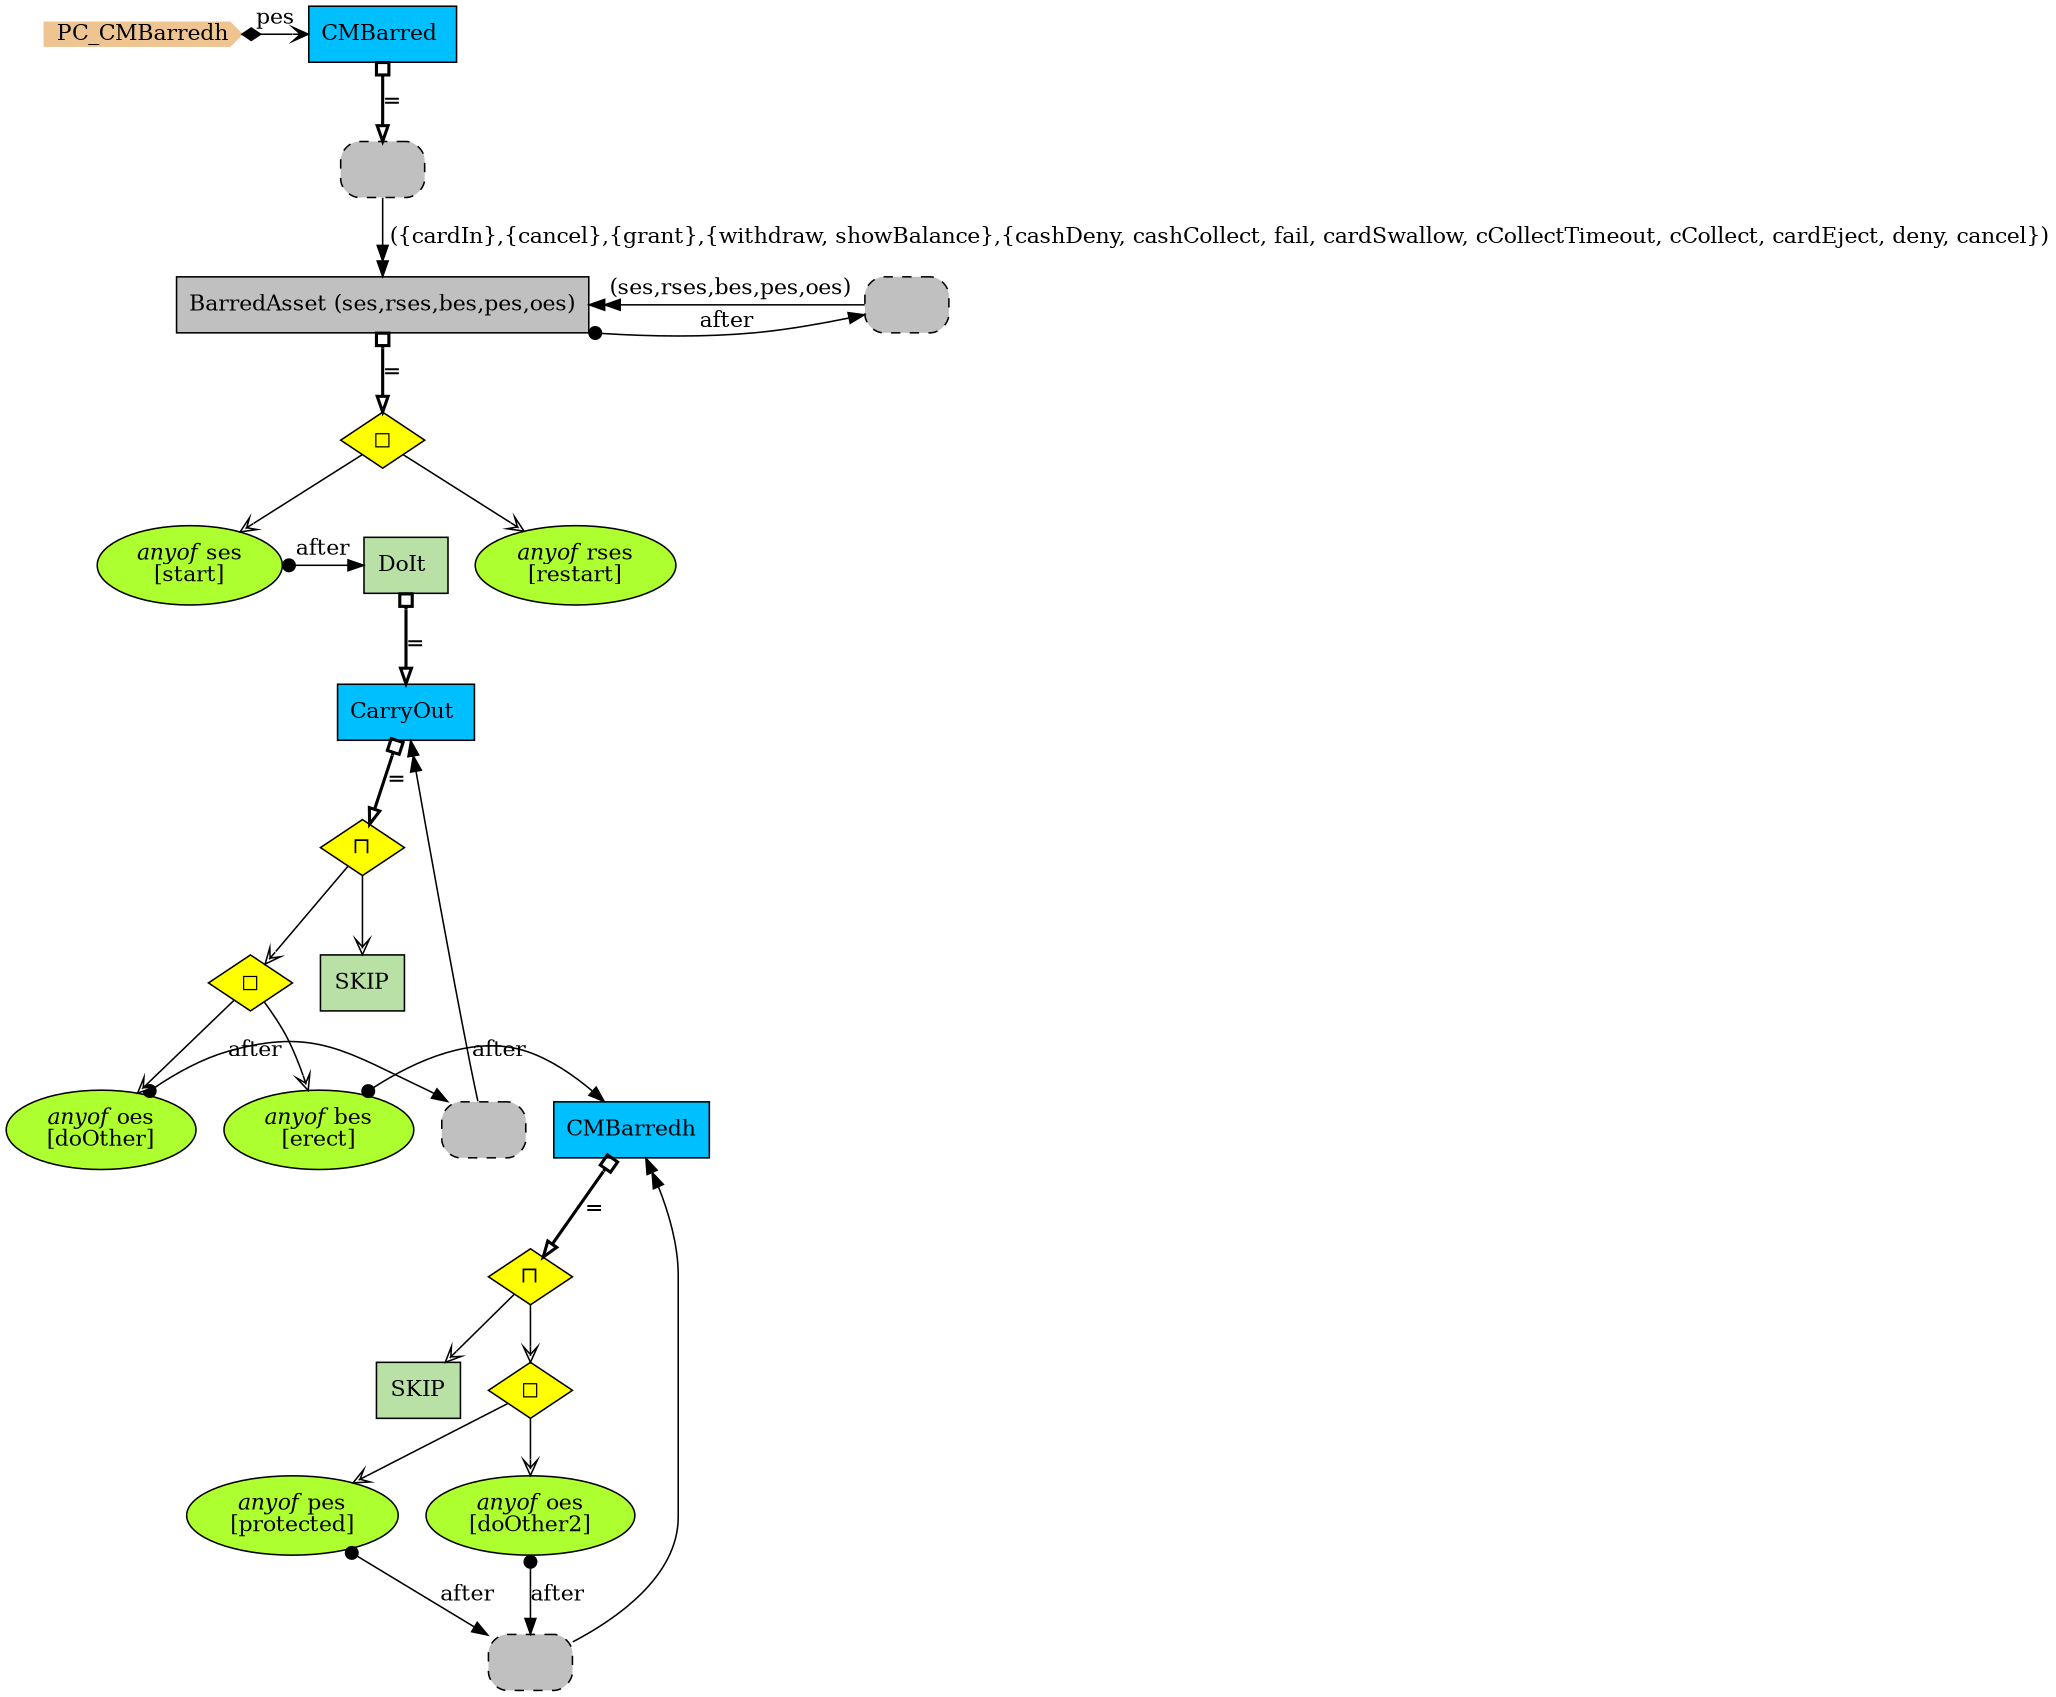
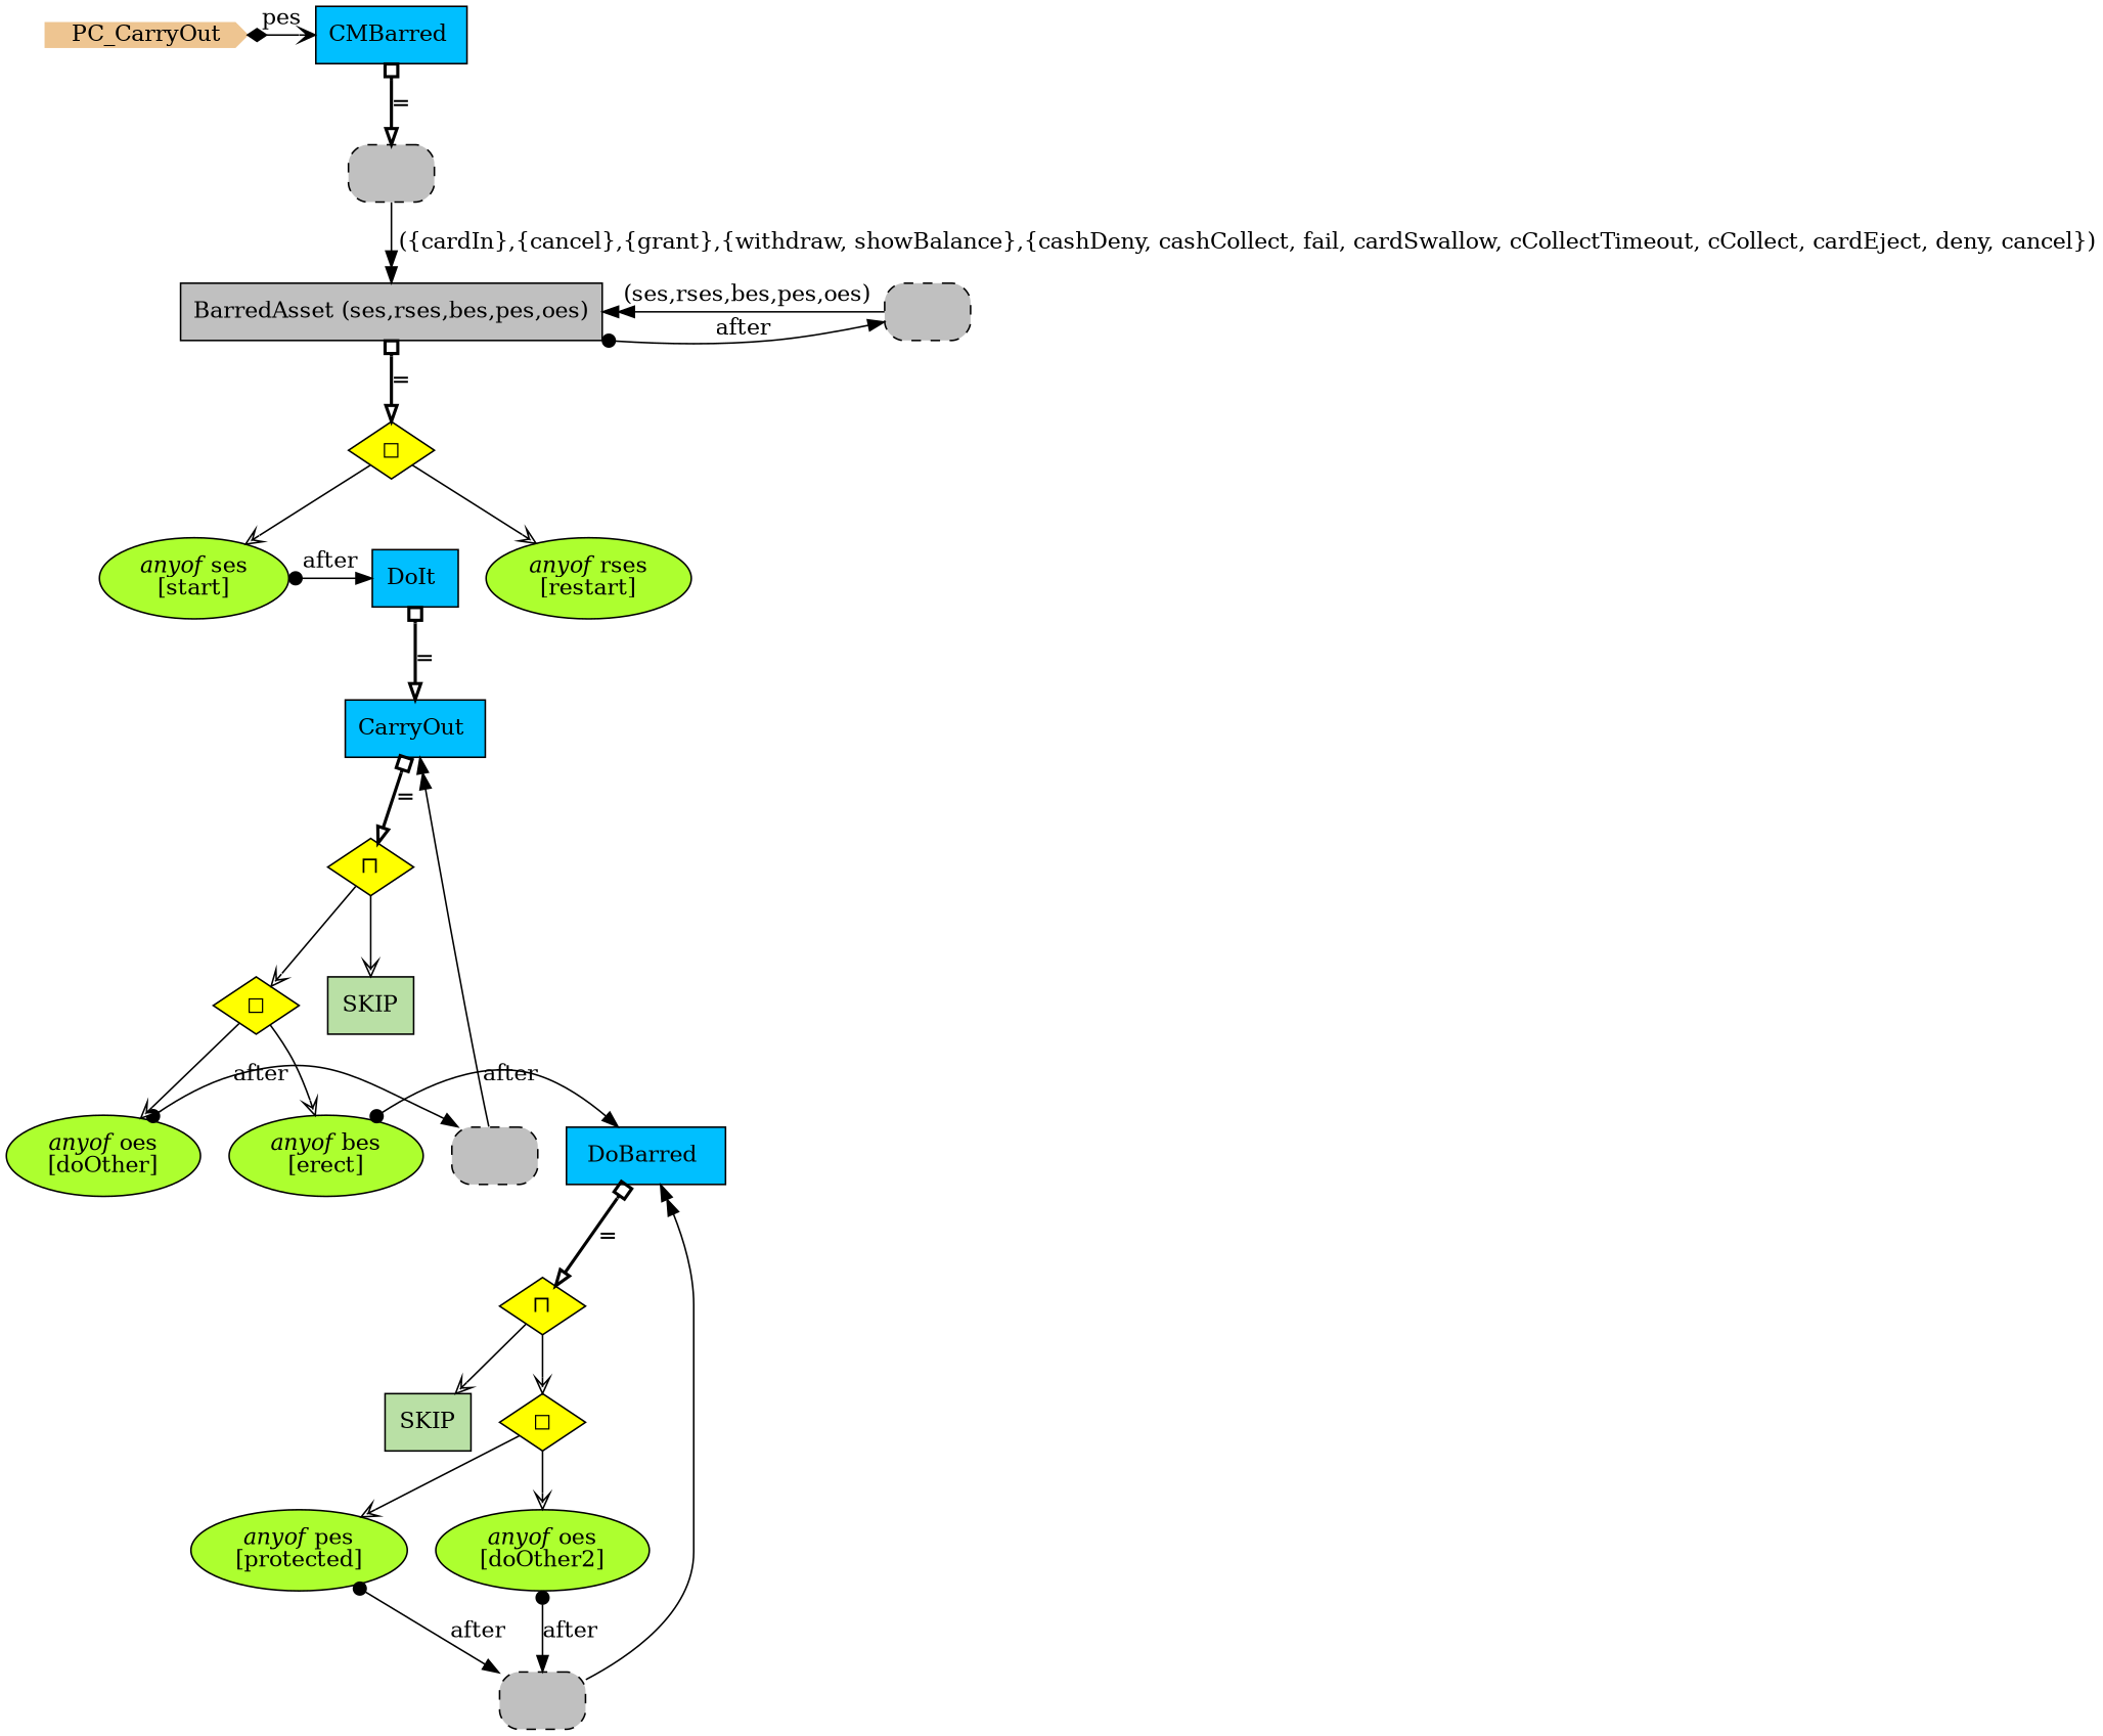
  digraph {
    node [shape=box style=filled fillcolor=greenyellow]
    edge [arrowhead=vee]
-   n1 [color=burlywood2 height=.2 label=PC_CMBarredh shape=cds width=.2 fillcolor=""]
+   n1 [color=burlywood2 height=.2 label=PC_CarryOut shape=cds width=.2 fillcolor=""]
    n2 [fillcolor=deepskyblue label="CMBarred "]
    n3 [fillcolor=gray label=" " shape=rectangle style="rounded,filled,dashed"]
    n4 [fillcolor=gray label="BarredAsset (ses,rses,bes,pes,oes)"]
-   n5 [fillcolor="#B9E0A5" label="DoIt "]
+   n5 [fillcolor=deepskyblue label="DoIt "]
    n6 [label=<<I>anyof</I> ses<br/>[start]> shape=ellipse]
    n7 [fillcolor=gray label=" " shape=rectangle style="rounded,filled,dashed"]
    n8 [label=<<I>anyof</I> oes<br/>[doOther]> shape=ellipse]
-   n9 [fillcolor=deepskyblue label=CMBarredh]
+   n9 [fillcolor=deepskyblue label="DoBarred "]
    n10 [label=<<I>anyof</I> bes<br/>[erect]> shape=ellipse]
    n11 [fillcolor=gray label=" " shape=rectangle style="rounded,filled,dashed"]
    n12 [fillcolor=yellow label="◻︎" shape=diamond]
    n13 [fillcolor=deepskyblue label="CarryOut "]
    n14 [fillcolor=yellow label="⊓" shape=diamond]
    n15 [fillcolor=gray label=" " shape=rectangle style="rounded,filled,dashed"]
    n16 [label=<<I>anyof</I> pes<br/>[protected]> shape=ellipse]
    n17 [label=<<I>anyof</I> oes<br/>[doOther2]> shape=ellipse]
    n18 [fillcolor="#B9E0A5" label=SKIP]
    n19 [fillcolor=yellow label="◻︎" shape=diamond]
    n20 [fillcolor=yellow label="⊓" shape=diamond]
    n21 [fillcolor="#B9E0A5" label=SKIP]
    n22 [fillcolor=yellow label="◻︎" shape=diamond]
    n23 [label=<<I>anyof</I> rses<br/>[restart]> shape=ellipse]
    subgraph sub_1 {
      rank=min
      n1
      n2
    }
    subgraph sub_2 {
      rank=same
      n3
      n4
    }
    subgraph sub_3 {
      rank=same
      n9
      n10
    }
    subgraph sub_4 {
      rank=same
      n5
      n6
    }
    subgraph sub_5 {
      rank=same
      n7
      n8
    }
    n1 -> n2 [arrowhead=open arrowtail=diamond dir=both label=pes]
    n2 -> n11 [arrowhead=onormal arrowtail=obox dir=both label="=" penwidth=2]
    n3 -> n4 [arrowhead=normalnormal label=" (ses,rses,bes,pes,oes)"]
    n4 -> n3 [arrowtail=dot dir=both label=after arrowhead=""]
    n4 -> n12 [arrowhead=onormal arrowtail=obox dir=both label="=" penwidth=2]
    n5 -> n13 [arrowhead=onormal arrowtail=obox dir=both label="=" penwidth=2]
    n6 -> n5 [arrowtail=dot dir=both label=after arrowhead=""]
    n7 -> n13 [arrowhead=normalnormal label=" "]
    n8 -> n7 [arrowtail=dot dir=both label=after arrowhead=""]
    n9 -> n14 [arrowhead=onormal arrowtail=obox dir=both label="=" penwidth=2]
    n10 -> n9 [arrowtail=dot dir=both label=after arrowhead=""]
    n11 -> n4 [arrowhead=normalnormal label=" ({cardIn},{cancel},{grant},{withdraw, showBalance},{cashDeny, cashCollect, fail, cardSwallow, cCollectTimeout, cCollect, cardEject, deny, cancel})"]
    n12 -> n6 [fillcolor=white]
    n12 -> n23 [fillcolor=white]
    n13 -> n20 [arrowhead=onormal arrowtail=obox dir=both label="=" penwidth=2]
    n14 -> n18 [fillcolor=white]
    n14 -> n19 [fillcolor=white]
    n15 -> n9 [arrowhead=normalnormal label=" "]
    n16 -> n15 [arrowtail=dot dir=both label=after arrowhead=""]
    n17 -> n15 [arrowtail=dot dir=both label=after arrowhead=""]
    n19 -> n16 [fillcolor=white]
    n19 -> n17 [fillcolor=white]
    n20 -> n21 [fillcolor=white]
    n20 -> n22 [fillcolor=white]
    n22 -> n8 [fillcolor=white]
    n22 -> n10 [fillcolor=white]
  }
